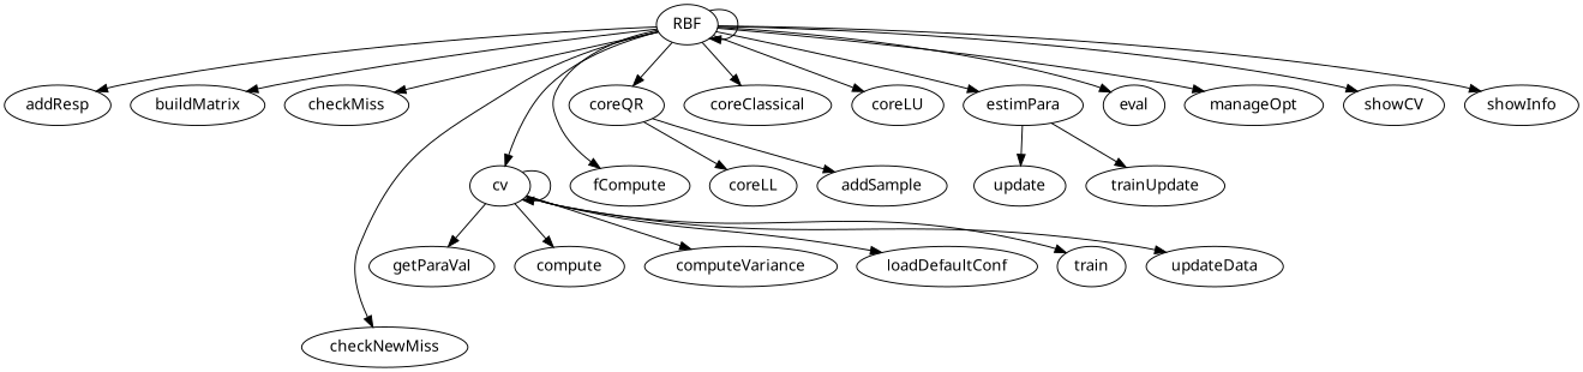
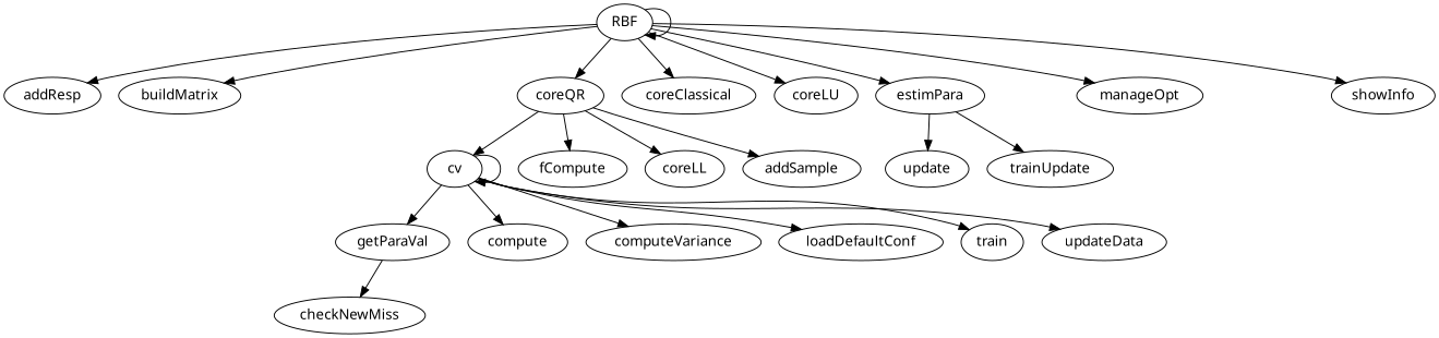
  digraph {
    fontname="Noto Sans"
    node [fontname="Noto Sans"]
    edge [fontname="Noto Sans"]
    RBF
    addResp
    buildMatrix
-   checkMiss
    checkNewMiss
    coreClassical
    coreLU
    coreQR
    cv
    estimPara
-   eval
    fCompute
    manageOpt
-   showCV
    showInfo
    addSample
    coreLL
    compute
    computeVariance
    getParaVal
    loadDefaultConf
    train
    updateData
    trainUpdate
    update
    RBF -> RBF
    RBF -> addResp
    RBF -> buildMatrix
-   RBF -> checkMiss
-   RBF -> checkNewMiss
+   getParaVal -> checkNewMiss
    RBF -> coreClassical
    RBF -> coreLU
    RBF -> coreQR
-   RBF -> cv
+   coreQR -> cv
    RBF -> estimPara
-   RBF -> eval
-   RBF -> fCompute
+   coreQR -> fCompute
    RBF -> manageOpt
-   RBF -> showCV
    RBF -> showInfo
    coreQR -> addSample
    coreQR -> coreLL
    cv -> cv
    cv -> compute
    cv -> computeVariance
    cv -> getParaVal
    cv -> loadDefaultConf
    cv -> train
    cv -> updateData
    estimPara -> trainUpdate
    estimPara -> update
  }
